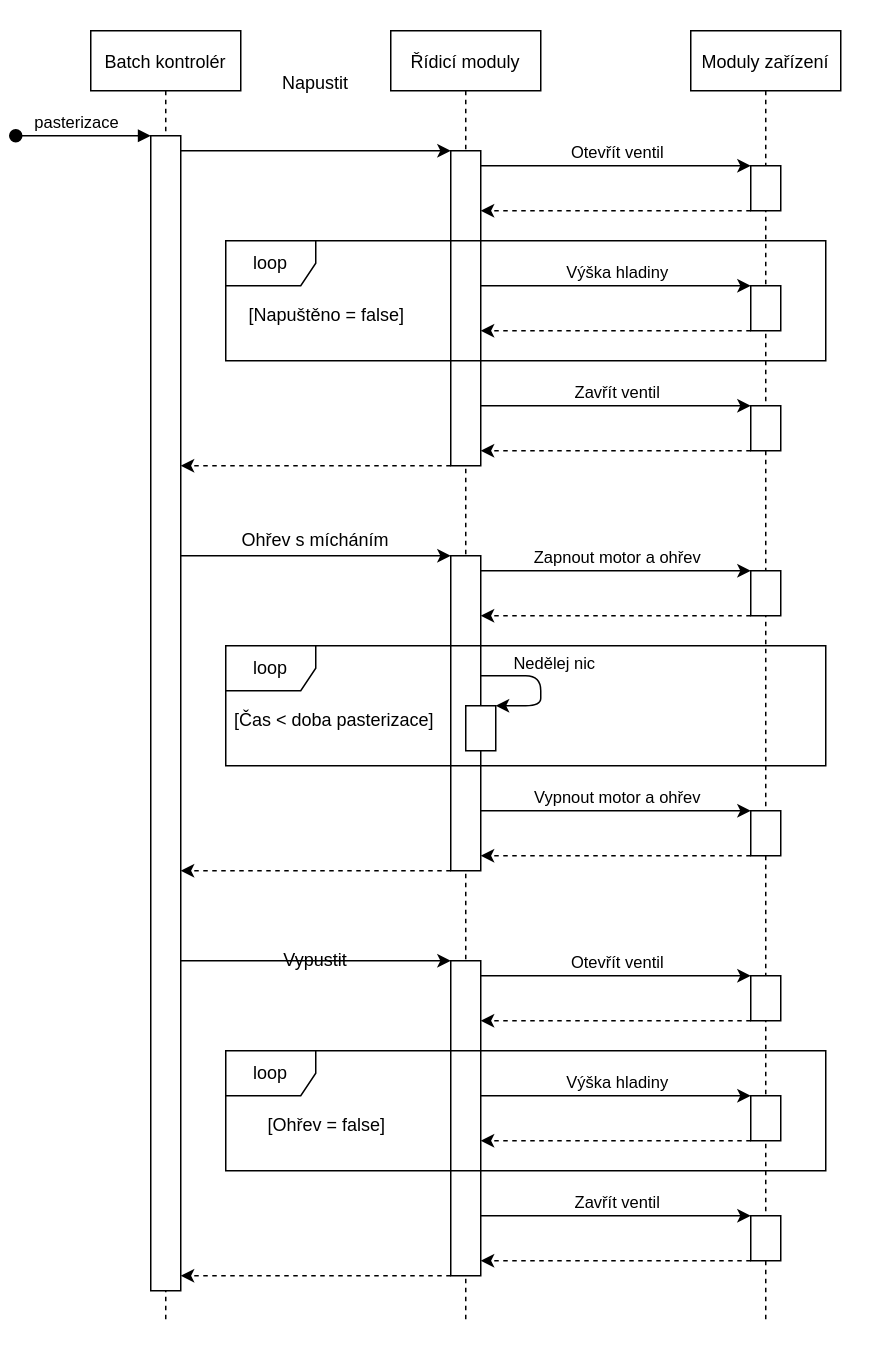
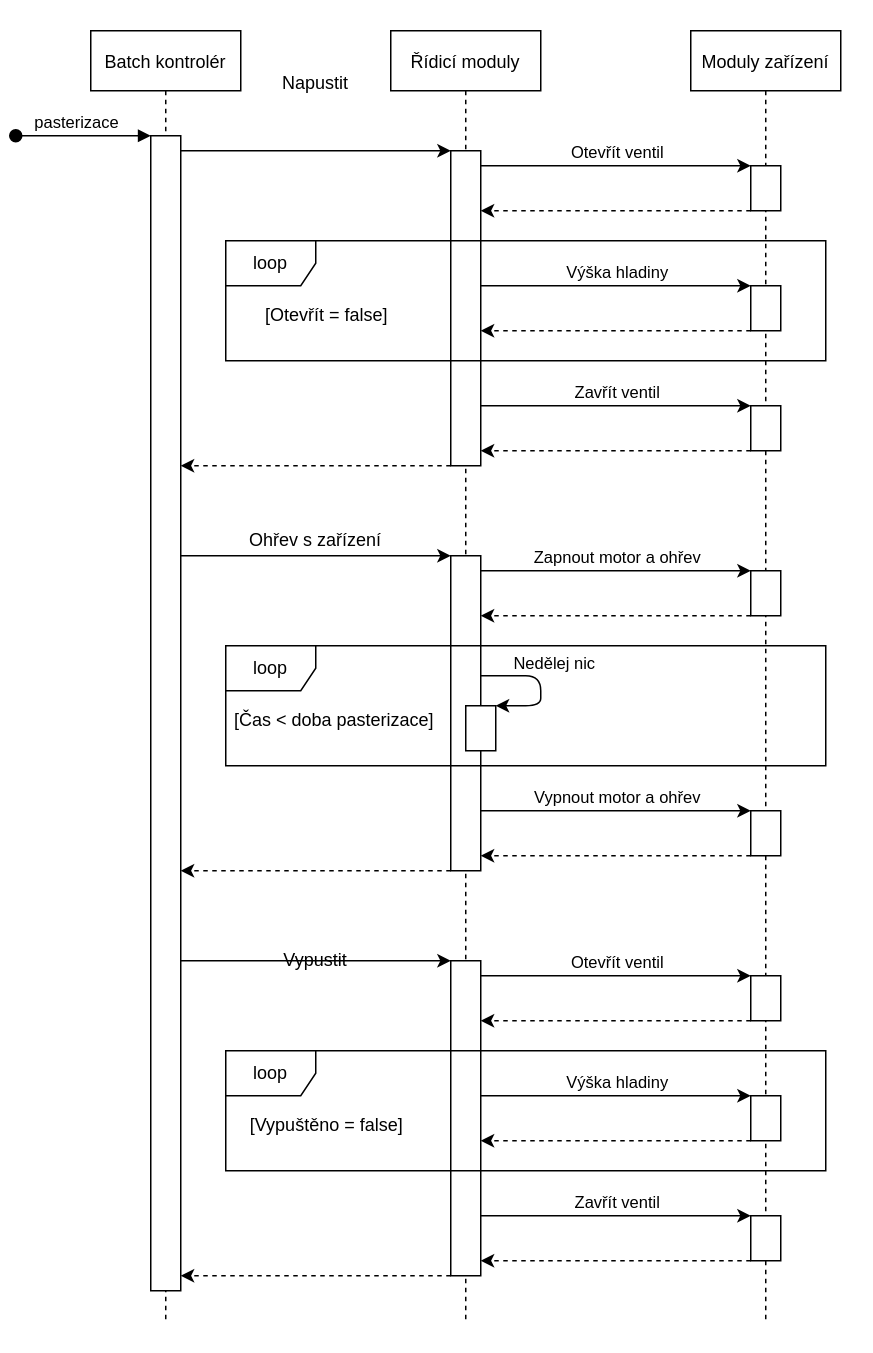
  <mxCell id="0" />
  <mxCell id="1" parent="0" />
  <mxCell id="2" value="Batch kontrolér" style="shape=umlLifeline;perimeter=lifelinePerimeter;container=1;collapsible=0;recursiveResize=0;rounded=0;shadow=0;strokeWidth=1;" parent="1" vertex="1"><mxGeometry x="20" y="20" width="100" height="860" as="geometry" /></mxCell>
  <mxCell id="3" value="" style="points=[];perimeter=orthogonalPerimeter;rounded=0;shadow=0;strokeWidth=1;" parent="2" vertex="1"><mxGeometry x="40" y="70" width="20" height="770" as="geometry" /></mxCell>
  <mxCell id="4" value="pasterizace" style="verticalAlign=bottom;startArrow=oval;endArrow=block;startSize=8;shadow=0;strokeWidth=1;" parent="2" target="3" edge="1"><mxGeometry x="-0.091" relative="1" as="geometry"><mxPoint x="-50" y="70" as="sourcePoint" /><mxPoint as="offset" /></mxGeometry></mxCell>
  <mxCell id="5" value="Řídicí moduly" style="shape=umlLifeline;perimeter=lifelinePerimeter;container=1;collapsible=0;recursiveResize=0;rounded=0;shadow=0;strokeWidth=1;" parent="1" vertex="1"><mxGeometry x="220" y="20" width="100" height="860" as="geometry" /></mxCell>
  <mxCell id="6" value="" style="points=[];perimeter=orthogonalPerimeter;rounded=0;shadow=0;strokeWidth=1;" parent="5" vertex="1"><mxGeometry x="40" y="80" width="20" height="210" as="geometry" /></mxCell>
  <mxCell id="7" value="" style="points=[];perimeter=orthogonalPerimeter;rounded=0;shadow=0;strokeWidth=1;" vertex="1" parent="5"><mxGeometry x="40" y="350" width="20" height="210" as="geometry" /></mxCell>
  <mxCell id="8" value="Moduly zařízení" style="shape=umlLifeline;perimeter=lifelinePerimeter;container=1;collapsible=0;recursiveResize=0;rounded=0;shadow=0;strokeWidth=1;" vertex="1" parent="1"><mxGeometry x="420" y="20" width="100" height="860" as="geometry" /></mxCell>
  <mxCell id="9" value="" style="points=[];perimeter=orthogonalPerimeter;rounded=0;shadow=0;strokeWidth=1;" vertex="1" parent="8"><mxGeometry x="40" y="90" width="20" height="30" as="geometry" /></mxCell>
  <mxCell id="10" value="" style="points=[];perimeter=orthogonalPerimeter;rounded=0;shadow=0;strokeWidth=1;" vertex="1" parent="8"><mxGeometry x="40" y="170" width="20" height="30" as="geometry" /></mxCell>
  <mxCell id="11" value="" style="points=[];perimeter=orthogonalPerimeter;rounded=0;shadow=0;strokeWidth=1;" vertex="1" parent="8"><mxGeometry x="40" y="250" width="20" height="30" as="geometry" /></mxCell>
  <mxCell id="12" value="" style="points=[];perimeter=orthogonalPerimeter;rounded=0;shadow=0;strokeWidth=1;" vertex="1" parent="8"><mxGeometry x="40" y="360" width="20" height="30" as="geometry" /></mxCell>
  <mxCell id="13" value="" style="points=[];perimeter=orthogonalPerimeter;rounded=0;shadow=0;strokeWidth=1;" vertex="1" parent="8"><mxGeometry x="40" y="520" width="20" height="30" as="geometry" /></mxCell>
  <mxCell id="14" value="" style="endArrow=classic;html=1;" edge="1" parent="1"><mxGeometry width="50" height="50" relative="1" as="geometry"><mxPoint x="80" y="100" as="sourcePoint" /><mxPoint x="260" y="100" as="targetPoint" /></mxGeometry></mxCell>
  <mxCell id="15" value="Napustit" style="text;html=1;strokeColor=none;fillColor=none;align=center;verticalAlign=middle;whiteSpace=wrap;rounded=0;" vertex="1" parent="1"><mxGeometry x="150" y="45" width="40" height="20" as="geometry" /></mxCell>
  <mxCell id="16" value="" style="endArrow=classic;html=1;entryX=0;entryY=0;entryDx=0;entryDy=0;entryPerimeter=0;" edge="1" parent="1" target="9"><mxGeometry width="50" height="50" relative="1" as="geometry"><mxPoint x="280" y="110" as="sourcePoint" /><mxPoint x="420" y="120" as="targetPoint" /></mxGeometry></mxCell>
  <mxCell id="17" value="Otevřít ventil" style="edgeLabel;html=1;align=center;verticalAlign=middle;resizable=0;points=[];" vertex="1" connectable="0" parent="16"><mxGeometry x="-0.094" relative="1" as="geometry"><mxPoint x="8.29" y="-10" as="offset" /></mxGeometry></mxCell>
  <mxCell id="18" value="" style="endArrow=classic;html=1;exitX=0;exitY=1;exitDx=0;exitDy=0;exitPerimeter=0;dashed=1;" edge="1" parent="1" source="9"><mxGeometry width="50" height="50" relative="1" as="geometry"><mxPoint x="320" y="280" as="sourcePoint" /><mxPoint x="280" y="140" as="targetPoint" /></mxGeometry></mxCell>
  <mxCell id="19" value="" style="endArrow=classic;html=1;" edge="1" parent="1"><mxGeometry width="50" height="50" relative="1" as="geometry"><mxPoint x="280" y="190" as="sourcePoint" /><mxPoint x="460" y="190" as="targetPoint" /></mxGeometry></mxCell>
  <mxCell id="20" value="Výška hladiny" style="edgeLabel;html=1;align=center;verticalAlign=middle;resizable=0;points=[];" vertex="1" connectable="0" parent="1"><mxGeometry x="370.004" y="180" as="geometry" /></mxCell>
  <mxCell id="21" value="" style="endArrow=classic;html=1;exitX=0;exitY=1;exitDx=0;exitDy=0;exitPerimeter=0;dashed=1;" edge="1" parent="1"><mxGeometry width="50" height="50" relative="1" as="geometry"><mxPoint x="460" y="220" as="sourcePoint" /><mxPoint x="280" y="220" as="targetPoint" /></mxGeometry></mxCell>
  <mxCell id="22" value="loop" style="shape=umlFrame;whiteSpace=wrap;html=1;" vertex="1" parent="1"><mxGeometry x="110" y="160" width="400" height="80" as="geometry" /></mxCell>
- <mxCell id="23" value="[Napuštěno = false]" style="text;html=1;strokeColor=none;fillColor=none;align=center;verticalAlign=middle;whiteSpace=wrap;rounded=0;" vertex="1" parent="1"><mxGeometry x="105" y="200" width="145" height="20" as="geometry" /></mxCell>
+ <mxCell id="23" value="[Otevřít = false]" style="text;html=1;strokeColor=none;fillColor=none;align=center;verticalAlign=middle;whiteSpace=wrap;rounded=0;" vertex="1" parent="1"><mxGeometry x="105" y="200" width="145" height="20" as="geometry" /></mxCell>
  <mxCell id="24" value="" style="endArrow=classic;html=1;entryX=0;entryY=0;entryDx=0;entryDy=0;entryPerimeter=0;" edge="1" parent="1"><mxGeometry width="50" height="50" relative="1" as="geometry"><mxPoint x="280" y="270" as="sourcePoint" /><mxPoint x="460" y="270" as="targetPoint" /></mxGeometry></mxCell>
  <mxCell id="25" value="Zavřít ventil" style="edgeLabel;html=1;align=center;verticalAlign=middle;resizable=0;points=[];" vertex="1" connectable="0" parent="24"><mxGeometry x="-0.094" relative="1" as="geometry"><mxPoint x="8.29" y="-10" as="offset" /></mxGeometry></mxCell>
  <mxCell id="26" value="" style="endArrow=classic;html=1;exitX=0;exitY=1;exitDx=0;exitDy=0;exitPerimeter=0;dashed=1;" edge="1" parent="1"><mxGeometry width="50" height="50" relative="1" as="geometry"><mxPoint x="460" y="300" as="sourcePoint" /><mxPoint x="280" y="300" as="targetPoint" /></mxGeometry></mxCell>
  <mxCell id="27" value="" style="endArrow=classic;html=1;exitX=0;exitY=1;exitDx=0;exitDy=0;exitPerimeter=0;dashed=1;" edge="1" parent="1"><mxGeometry width="50" height="50" relative="1" as="geometry"><mxPoint x="260" y="310" as="sourcePoint" /><mxPoint x="80" y="310" as="targetPoint" /></mxGeometry></mxCell>
  <mxCell id="28" value="" style="endArrow=classic;html=1;" edge="1" parent="1"><mxGeometry width="50" height="50" relative="1" as="geometry"><mxPoint x="80" y="370" as="sourcePoint" /><mxPoint x="260" y="370" as="targetPoint" /></mxGeometry></mxCell>
- <mxCell id="29" value="Ohřev s mícháním" style="text;html=1;strokeColor=none;fillColor=none;align=center;verticalAlign=middle;whiteSpace=wrap;rounded=0;" vertex="1" parent="1"><mxGeometry x="90" y="350" width="160" height="20" as="geometry" /></mxCell>
+ <mxCell id="29" value="Ohřev s zařízení" style="text;html=1;strokeColor=none;fillColor=none;align=center;verticalAlign=middle;whiteSpace=wrap;rounded=0;" vertex="1" parent="1"><mxGeometry x="90" y="350" width="160" height="20" as="geometry" /></mxCell>
  <mxCell id="30" value="" style="endArrow=classic;html=1;entryX=0;entryY=0;entryDx=0;entryDy=0;entryPerimeter=0;" edge="1" parent="1"><mxGeometry width="50" height="50" relative="1" as="geometry"><mxPoint x="280" y="380" as="sourcePoint" /><mxPoint x="460" y="380" as="targetPoint" /></mxGeometry></mxCell>
  <mxCell id="31" value="Zapnout motor a ohřev" style="edgeLabel;html=1;align=center;verticalAlign=middle;resizable=0;points=[];" vertex="1" connectable="0" parent="30"><mxGeometry x="-0.094" relative="1" as="geometry"><mxPoint x="8.29" y="-10" as="offset" /></mxGeometry></mxCell>
  <mxCell id="32" value="" style="endArrow=classic;html=1;exitX=0;exitY=1;exitDx=0;exitDy=0;exitPerimeter=0;dashed=1;" edge="1" parent="1"><mxGeometry width="50" height="50" relative="1" as="geometry"><mxPoint x="460" y="410" as="sourcePoint" /><mxPoint x="280" y="410" as="targetPoint" /></mxGeometry></mxCell>
  <mxCell id="33" value="[Čas &amp;lt; doba pasterizace]" style="text;html=1;strokeColor=none;fillColor=none;align=center;verticalAlign=middle;whiteSpace=wrap;rounded=0;" vertex="1" parent="1"><mxGeometry x="110" y="470" width="145" height="20" as="geometry" /></mxCell>
  <mxCell id="34" value="loop" style="shape=umlFrame;whiteSpace=wrap;html=1;" vertex="1" parent="1"><mxGeometry x="110" y="430" width="400" height="80" as="geometry" /></mxCell>
  <mxCell id="35" value="" style="points=[];perimeter=orthogonalPerimeter;rounded=0;shadow=0;strokeWidth=1;" vertex="1" parent="1"><mxGeometry x="270" y="470" width="20" height="30" as="geometry" /></mxCell>
  <mxCell id="36" value="" style="endArrow=classic;html=1;entryX=1;entryY=0;entryDx=0;entryDy=0;entryPerimeter=0;" edge="1" parent="1" target="35"><mxGeometry width="50" height="50" relative="1" as="geometry"><mxPoint x="280" y="450" as="sourcePoint" /><mxPoint x="460" y="450" as="targetPoint" /><Array as="points"><mxPoint x="320" y="450" /><mxPoint x="320" y="470" /></Array></mxGeometry></mxCell>
  <mxCell id="37" value="Nedělej nic" style="edgeLabel;html=1;align=center;verticalAlign=middle;resizable=0;points=[];" vertex="1" connectable="0" parent="36"><mxGeometry x="-0.094" relative="1" as="geometry"><mxPoint x="8.29" y="-10" as="offset" /></mxGeometry></mxCell>
  <mxCell id="38" value="" style="endArrow=classic;html=1;entryX=0;entryY=0;entryDx=0;entryDy=0;entryPerimeter=0;" edge="1" parent="1"><mxGeometry width="50" height="50" relative="1" as="geometry"><mxPoint x="280" y="540" as="sourcePoint" /><mxPoint x="460" y="540" as="targetPoint" /></mxGeometry></mxCell>
  <mxCell id="39" value="Vypnout motor a ohřev" style="edgeLabel;html=1;align=center;verticalAlign=middle;resizable=0;points=[];" vertex="1" connectable="0" parent="38"><mxGeometry x="-0.094" relative="1" as="geometry"><mxPoint x="8.29" y="-10" as="offset" /></mxGeometry></mxCell>
  <mxCell id="40" value="" style="endArrow=classic;html=1;exitX=0;exitY=1;exitDx=0;exitDy=0;exitPerimeter=0;dashed=1;" edge="1" parent="1"><mxGeometry width="50" height="50" relative="1" as="geometry"><mxPoint x="460" y="570" as="sourcePoint" /><mxPoint x="280" y="570" as="targetPoint" /></mxGeometry></mxCell>
  <mxCell id="41" value="" style="endArrow=classic;html=1;exitX=0;exitY=1;exitDx=0;exitDy=0;exitPerimeter=0;dashed=1;" edge="1" parent="1"><mxGeometry width="50" height="50" relative="1" as="geometry"><mxPoint x="260" y="580" as="sourcePoint" /><mxPoint x="80" y="580" as="targetPoint" /></mxGeometry></mxCell>
  <mxCell id="42" value="" style="points=[];perimeter=orthogonalPerimeter;rounded=0;shadow=0;strokeWidth=1;" vertex="1" parent="1"><mxGeometry x="260" y="640" width="20" height="210" as="geometry" /></mxCell>
  <mxCell id="43" value="" style="points=[];perimeter=orthogonalPerimeter;rounded=0;shadow=0;strokeWidth=1;" vertex="1" parent="1"><mxGeometry x="460" y="650" width="20" height="30" as="geometry" /></mxCell>
  <mxCell id="44" value="" style="points=[];perimeter=orthogonalPerimeter;rounded=0;shadow=0;strokeWidth=1;" vertex="1" parent="1"><mxGeometry x="460" y="730" width="20" height="30" as="geometry" /></mxCell>
  <mxCell id="45" value="" style="points=[];perimeter=orthogonalPerimeter;rounded=0;shadow=0;strokeWidth=1;" vertex="1" parent="1"><mxGeometry x="460" y="810" width="20" height="30" as="geometry" /></mxCell>
  <mxCell id="46" value="" style="endArrow=classic;html=1;" edge="1" parent="1"><mxGeometry width="50" height="50" relative="1" as="geometry"><mxPoint x="80" y="640" as="sourcePoint" /><mxPoint x="260" y="640" as="targetPoint" /></mxGeometry></mxCell>
  <mxCell id="47" value="" style="endArrow=classic;html=1;entryX=0;entryY=0;entryDx=0;entryDy=0;entryPerimeter=0;" edge="1" parent="1" target="43"><mxGeometry width="50" height="50" relative="1" as="geometry"><mxPoint x="280" y="650" as="sourcePoint" /><mxPoint x="420" y="660" as="targetPoint" /></mxGeometry></mxCell>
  <mxCell id="48" value="Otevřít ventil" style="edgeLabel;html=1;align=center;verticalAlign=middle;resizable=0;points=[];" vertex="1" connectable="0" parent="47"><mxGeometry x="-0.094" relative="1" as="geometry"><mxPoint x="8.29" y="-10" as="offset" /></mxGeometry></mxCell>
  <mxCell id="49" value="" style="endArrow=classic;html=1;exitX=0;exitY=1;exitDx=0;exitDy=0;exitPerimeter=0;dashed=1;" edge="1" parent="1" source="43"><mxGeometry width="50" height="50" relative="1" as="geometry"><mxPoint x="320" y="820" as="sourcePoint" /><mxPoint x="280" y="680" as="targetPoint" /></mxGeometry></mxCell>
  <mxCell id="50" value="" style="endArrow=classic;html=1;" edge="1" parent="1"><mxGeometry width="50" height="50" relative="1" as="geometry"><mxPoint x="280" y="730" as="sourcePoint" /><mxPoint x="460" y="730" as="targetPoint" /></mxGeometry></mxCell>
  <mxCell id="51" value="Výška hladiny" style="edgeLabel;html=1;align=center;verticalAlign=middle;resizable=0;points=[];" vertex="1" connectable="0" parent="1"><mxGeometry x="370.004" y="720" as="geometry" /></mxCell>
  <mxCell id="52" value="" style="endArrow=classic;html=1;exitX=0;exitY=1;exitDx=0;exitDy=0;exitPerimeter=0;dashed=1;" edge="1" parent="1"><mxGeometry width="50" height="50" relative="1" as="geometry"><mxPoint x="460" y="760" as="sourcePoint" /><mxPoint x="280" y="760" as="targetPoint" /></mxGeometry></mxCell>
  <mxCell id="53" value="loop" style="shape=umlFrame;whiteSpace=wrap;html=1;" vertex="1" parent="1"><mxGeometry x="110" y="700" width="400" height="80" as="geometry" /></mxCell>
- <mxCell id="54" value="[Ohřev = false]" style="text;html=1;strokeColor=none;fillColor=none;align=center;verticalAlign=middle;whiteSpace=wrap;rounded=0;" vertex="1" parent="1"><mxGeometry x="105" y="740" width="145" height="20" as="geometry" /></mxCell>
+ <mxCell id="54" value="[Vypuštěno = false]" style="text;html=1;strokeColor=none;fillColor=none;align=center;verticalAlign=middle;whiteSpace=wrap;rounded=0;" vertex="1" parent="1"><mxGeometry x="105" y="740" width="145" height="20" as="geometry" /></mxCell>
  <mxCell id="55" value="" style="endArrow=classic;html=1;entryX=0;entryY=0;entryDx=0;entryDy=0;entryPerimeter=0;" edge="1" parent="1"><mxGeometry width="50" height="50" relative="1" as="geometry"><mxPoint x="280" y="810" as="sourcePoint" /><mxPoint x="460" y="810" as="targetPoint" /></mxGeometry></mxCell>
  <mxCell id="56" value="Zavřít ventil" style="edgeLabel;html=1;align=center;verticalAlign=middle;resizable=0;points=[];" vertex="1" connectable="0" parent="55"><mxGeometry x="-0.094" relative="1" as="geometry"><mxPoint x="8.29" y="-10" as="offset" /></mxGeometry></mxCell>
  <mxCell id="57" value="" style="endArrow=classic;html=1;exitX=0;exitY=1;exitDx=0;exitDy=0;exitPerimeter=0;dashed=1;" edge="1" parent="1"><mxGeometry width="50" height="50" relative="1" as="geometry"><mxPoint x="460" y="840" as="sourcePoint" /><mxPoint x="280" y="840" as="targetPoint" /></mxGeometry></mxCell>
  <mxCell id="58" value="" style="endArrow=classic;html=1;exitX=0;exitY=1;exitDx=0;exitDy=0;exitPerimeter=0;dashed=1;" edge="1" parent="1"><mxGeometry width="50" height="50" relative="1" as="geometry"><mxPoint x="260" y="850" as="sourcePoint" /><mxPoint x="80" y="850" as="targetPoint" /></mxGeometry></mxCell>
  <mxCell id="59" value="Vypustit" style="text;html=1;strokeColor=none;fillColor=none;align=center;verticalAlign=middle;whiteSpace=wrap;rounded=0;" vertex="1" parent="1"><mxGeometry x="150" y="630" width="40" height="20" as="geometry" /></mxCell>
